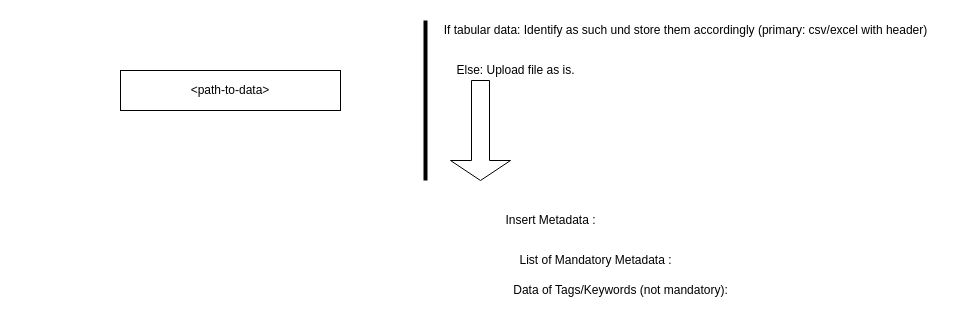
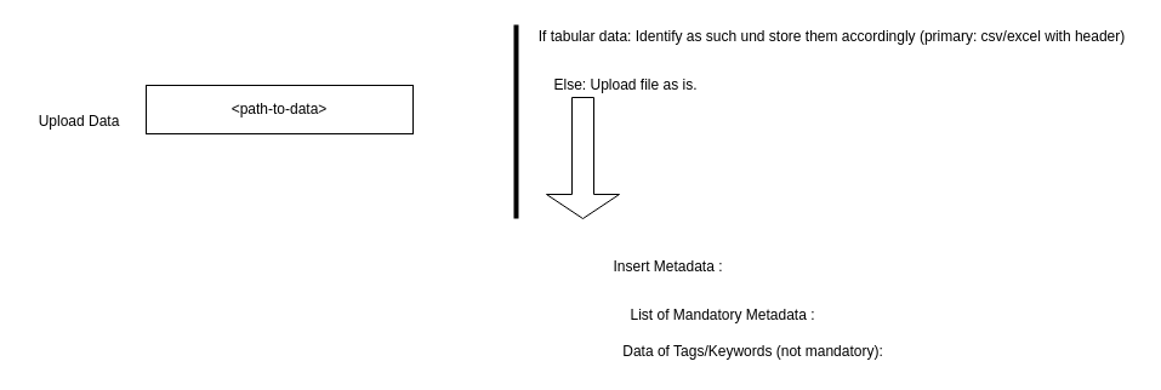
  <mxCell id="0" />
  <mxCell id="1" parent="0" />
  <mxCell id="2" value="&amp;lt;path-to-data&amp;gt;" style="rounded=0;whiteSpace=wrap;html=1;" vertex="1" parent="1"><mxGeometry x="120" y="70" width="220" height="40" as="geometry" /></mxCell>
+ <mxCell id="3" value="Upload Data" style="text;html=1;strokeColor=none;fillColor=none;align=center;verticalAlign=middle;whiteSpace=wrap;rounded=0;" vertex="1" parent="1"><mxGeometry x="20" y="80" width="90" height="40" as="geometry" /></mxCell>
  <mxCell id="4" value="" style="line;strokeWidth=4;direction=south;html=1;perimeter=backbonePerimeter;points=[];outlineConnect=0;" vertex="1" parent="1"><mxGeometry x="420" y="20" width="10" height="160" as="geometry" /></mxCell>
  <mxCell id="5" value="If tabular data: Identify as such und store them accordingly (primary: csv/excel with header)" style="text;html=1;align=center;verticalAlign=middle;resizable=0;points=[];autosize=1;strokeColor=none;" vertex="1" parent="1"><mxGeometry x="435" y="20" width="500" height="20" as="geometry" /></mxCell>
  <mxCell id="6" value="Else: Upload file as is." style="text;html=1;align=center;verticalAlign=middle;resizable=0;points=[];autosize=1;strokeColor=none;" vertex="1" parent="1"><mxGeometry x="450" y="60" width="130" height="20" as="geometry" /></mxCell>
  <mxCell id="7" value="" style="shape=singleArrow;direction=south;whiteSpace=wrap;html=1;" vertex="1" parent="1"><mxGeometry x="450" y="80" width="60" height="100" as="geometry" /></mxCell>
  <mxCell id="8" value="Insert Metadata :" style="text;html=1;align=center;verticalAlign=middle;resizable=0;points=[];autosize=1;strokeColor=none;" vertex="1" parent="1"><mxGeometry x="495" y="210" width="110" height="20" as="geometry" /></mxCell>
  <mxCell id="9" value="List of Mandatory Metadata :" style="text;html=1;align=center;verticalAlign=middle;resizable=0;points=[];autosize=1;strokeColor=none;" vertex="1" parent="1"><mxGeometry x="510" y="250" width="170" height="20" as="geometry" /></mxCell>
  <mxCell id="10" value="Data of Tags/Keywords (not mandatory):" style="text;html=1;align=center;verticalAlign=middle;resizable=0;points=[];autosize=1;strokeColor=none;" vertex="1" parent="1"><mxGeometry x="510" y="280" width="220" height="20" as="geometry" /></mxCell>
